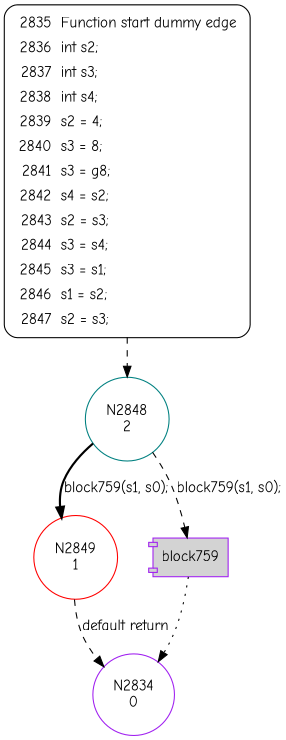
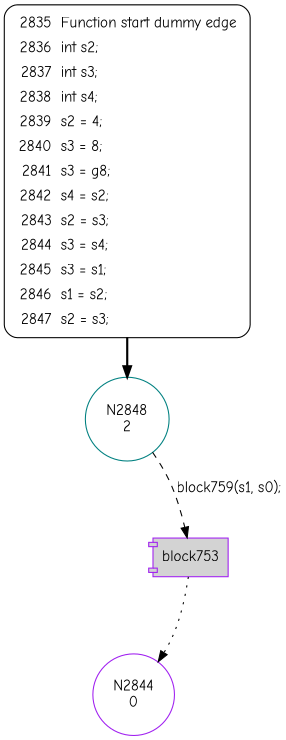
  digraph {
    fontname="Comic Neue"
    node [color=purple fillcolor=white fontname="Comic Neue" shape=circle style=filled]
    edge [fontname="Comic Neue" style=bold]
    n1 [color=teal label="N2848\n2"]
-   n2 [color=red label="N2849\n1"]
-   n3 [fillcolor=lightgrey label=block759 shape=component]
-   n4 [label="N2834\n0"]
+   n3 [fillcolor=lightgrey label=block753 shape=component]
+   n4 [label="N2844\n0"]
    n5 [label=<<table border="0" cellborder="0" cellpadding="3" bgcolor="white"><tr><td align="right">2835</td><td align="left">Function start dummy edge</td></tr><tr><td align="right">2836</td><td align="left">int s2;</td></tr><tr><td align="right">2837</td><td align="left">int s3;</td></tr><tr><td align="right">2838</td><td align="left">int s4;</td></tr><tr><td align="right">2839</td><td align="left">s2 = 4;</td></tr><tr><td align="right">2840</td><td align="left">s3 = 8;</td></tr><tr><td align="right">2841</td><td align="left">s3 = g8;</td></tr><tr><td align="right">2842</td><td align="left">s4 = s2;</td></tr><tr><td align="right">2843</td><td align="left">s2 = s3;</td></tr><tr><td align="right">2844</td><td align="left">s3 = s4;</td></tr><tr><td align="right">2845</td><td align="left">s3 = s1;</td></tr><tr><td align="right">2846</td><td align="left">s1 = s2;</td></tr><tr><td align="right">2847</td><td align="left">s2 = s3;</td></tr></table>> penwidth=1 shape=Mrecord style="filled,bold" color=""]
-   n1 -> n2 [label="block759(s1, s0);"]
    n1 -> n3 [label="block759(s1, s0);" style=dashed]
-   n2 -> n4 [label="default return" style=dashed]
    n3 -> n4 [style=dotted]
-   n5 -> n1 [style=dashed]
+   n5 -> n1
  }
